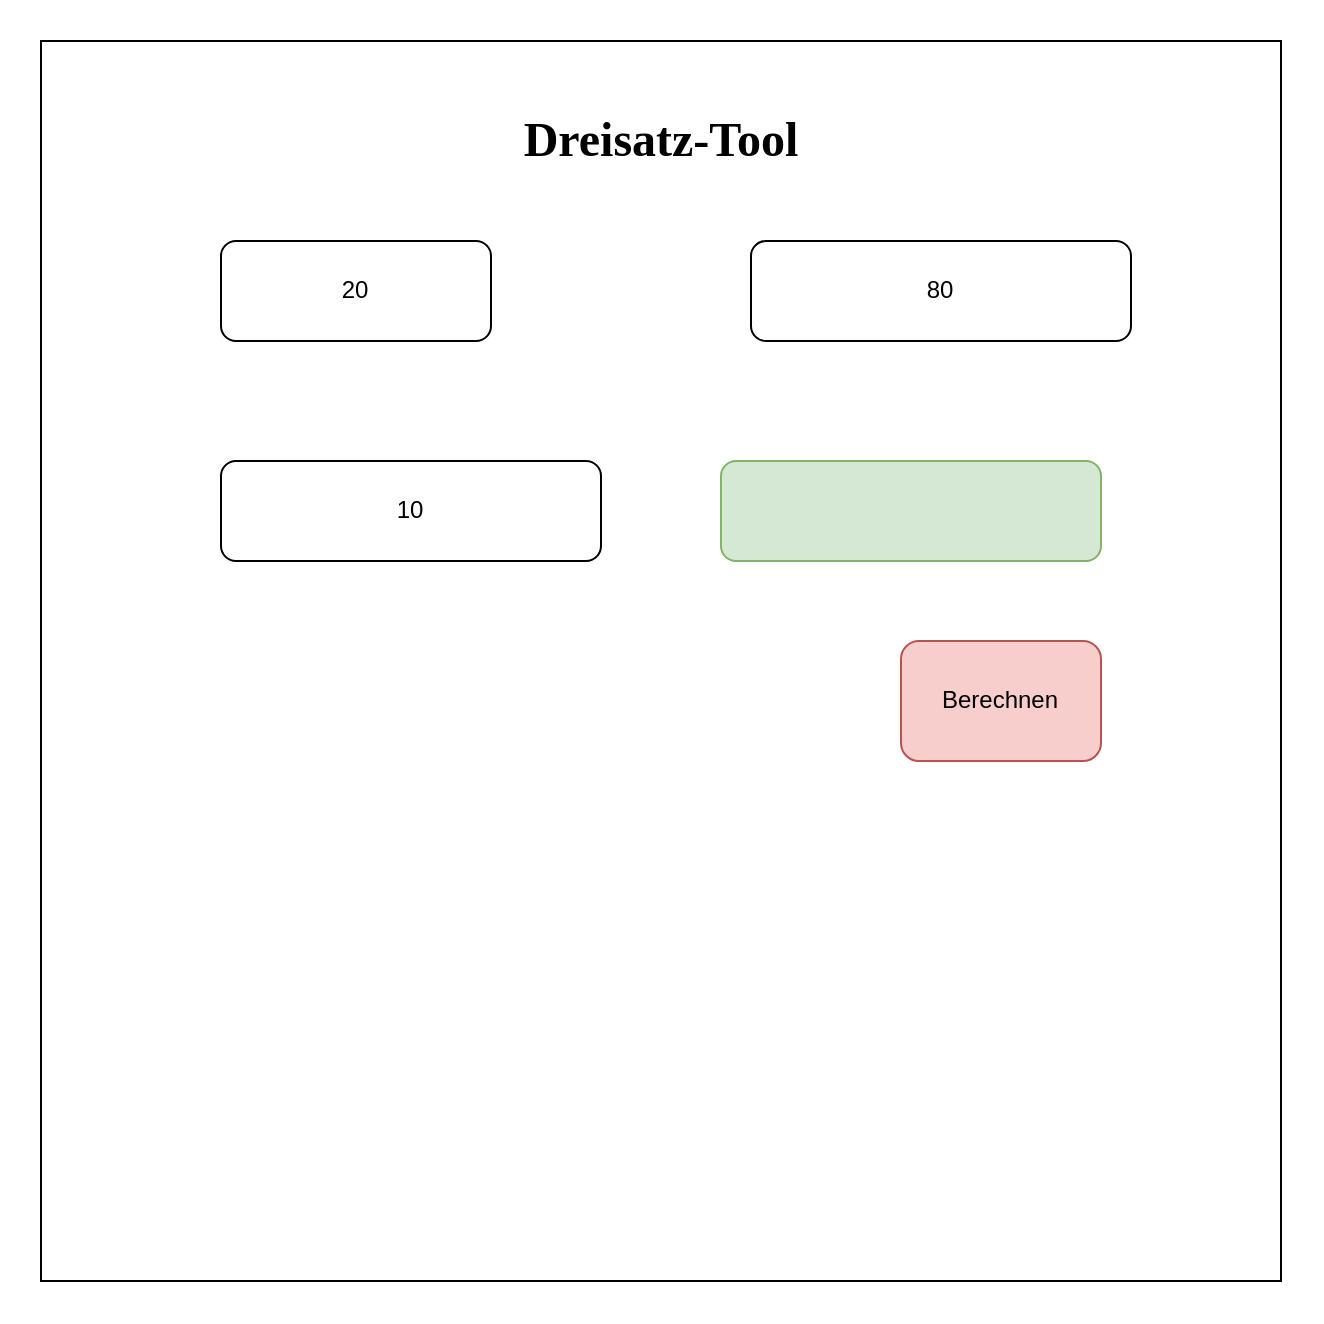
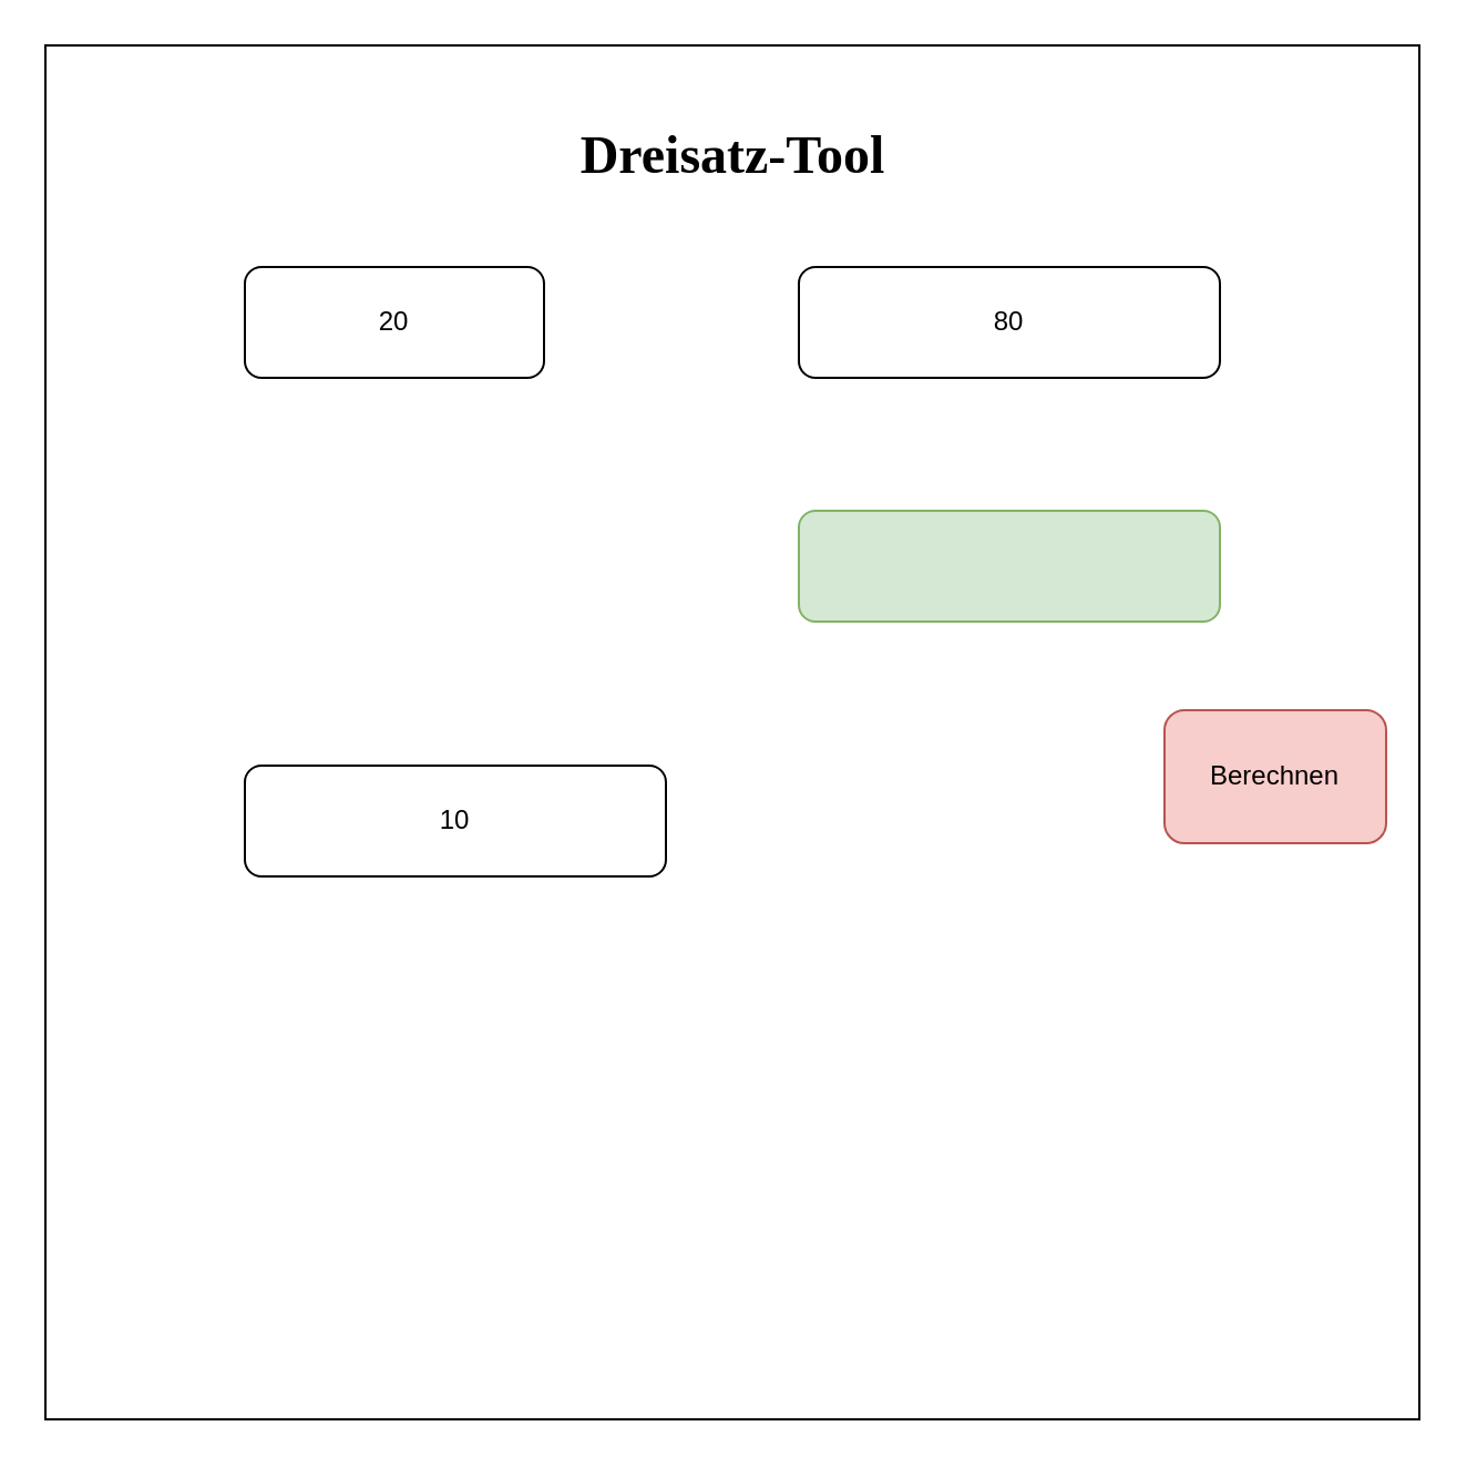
  <mxCell id="0" />
  <mxCell id="1" parent="0" />
  <mxCell id="2" value="" style="rounded=0;whiteSpace=wrap;html=1;strokeWidth=1;" vertex="1" parent="1"><mxGeometry x="20" y="20" width="620" height="620" as="geometry" /></mxCell>
  <mxCell id="3" value="20" style="rounded=1;whiteSpace=wrap;html=1;strokeWidth=1;" vertex="1" parent="1"><mxGeometry x="110" y="120" width="135" height="50" as="geometry" /></mxCell>
- <mxCell id="4" value="80" style="rounded=1;whiteSpace=wrap;html=1;strokeWidth=1;" vertex="1" parent="1"><mxGeometry x="375" y="120" width="190" height="50" as="geometry" /></mxCell>
- <mxCell id="5" value="10" style="rounded=1;whiteSpace=wrap;html=1;strokeWidth=1;" vertex="1" parent="1"><mxGeometry x="110" y="230" width="190" height="50" as="geometry" /></mxCell>
+ <mxCell id="4" value="80" style="rounded=1;whiteSpace=wrap;html=1;strokeWidth=1;" vertex="1" parent="1"><mxGeometry x="360" y="120" width="190" height="50" as="geometry" /></mxCell>
+ <mxCell id="5" value="10" style="rounded=1;whiteSpace=wrap;html=1;strokeWidth=1;" vertex="1" parent="1"><mxGeometry x="110" y="345" width="190" height="50" as="geometry" /></mxCell>
  <mxCell id="6" value="" style="rounded=1;whiteSpace=wrap;html=1;strokeWidth=1;fillColor=#d5e8d4;strokeColor=#82b366;" vertex="1" parent="1"><mxGeometry x="360" y="230" width="190" height="50" as="geometry" /></mxCell>
  <mxCell id="7" value="&lt;h1&gt;&lt;font face=&quot;Comic Sans MS&quot;&gt;Dreisatz-Tool&lt;/font&gt;&lt;/h1&gt;" style="text;html=1;strokeColor=none;fillColor=none;align=center;verticalAlign=middle;whiteSpace=wrap;rounded=0;" vertex="1" parent="1"><mxGeometry x="215.5" y="50" width="229" height="40" as="geometry" /></mxCell>
- <mxCell id="8" value="Berechnen" style="rounded=1;whiteSpace=wrap;html=1;strokeWidth=1;fillColor=#f8cecc;strokeColor=#b85450;" vertex="1" parent="1"><mxGeometry x="450" y="320" width="100" height="60" as="geometry" /></mxCell>
+ <mxCell id="8" value="Berechnen" style="rounded=1;whiteSpace=wrap;html=1;strokeWidth=1;fillColor=#f8cecc;strokeColor=#b85450;" vertex="1" parent="1"><mxGeometry x="525" y="320" width="100" height="60" as="geometry" /></mxCell>
